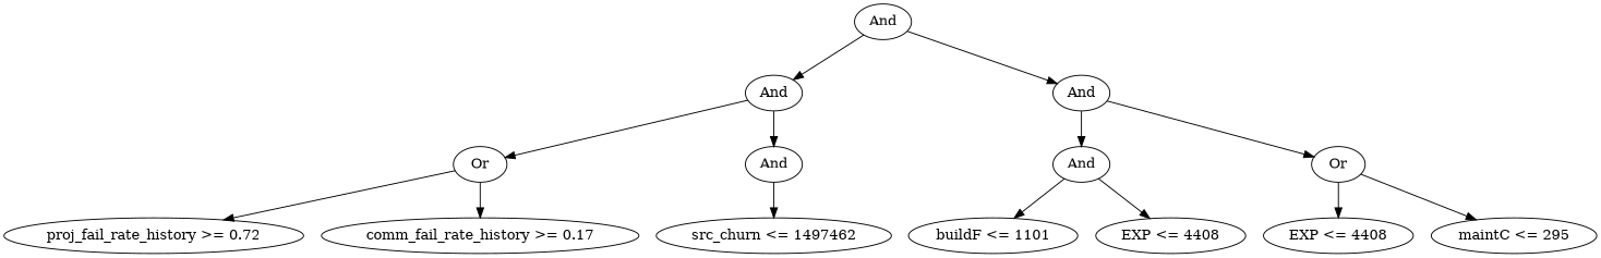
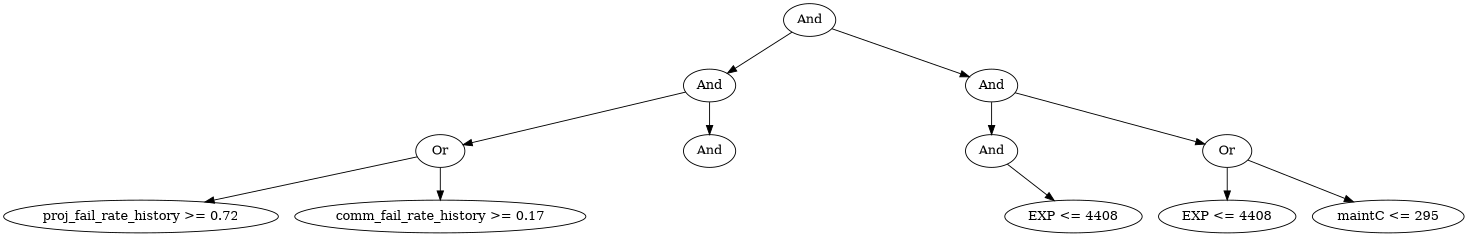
  digraph {
    fontname="DejaVu Serif"
    node [fontname="DejaVu Serif"]
    edge [fontname="DejaVu Serif"]
    n1 [height=0.5 label=And width=0.75]
    n2 [height=0.5 label=And width=0.75]
    n3 [height=0.5 label=And width=0.75]
    n4 [height=0.5 label=Or width=0.75]
    n5 [height=0.5 label=And width=0.75]
    n6 [height=0.5 label=And width=0.75]
    n7 [height=0.5 label=Or width=0.75]
    n8 [height=0.5 label="proj_fail_rate_history >= 0.72" width=3.34]
    n9 [height=0.5 label="comm_fail_rate_history >= 0.17" width=3.5566]
-   n10 [height=0.5 label="src_churn <= 1497462" width=2.5998]
-   n11 [height=0.5 label="buildF <= 1101" width=1.8776]
    n12 [height=0.5 label="EXP <= 4408" width=1.6971]
    n13 [height=0.5 label="EXP <= 4408" width=1.6971]
    n14 [height=0.5 label="maintC <= 295" width=1.8234]
    n1 -> n2
    n1 -> n3
    n2 -> n4
    n2 -> n5
    n3 -> n6
    n3 -> n7
    n4 -> n8
    n4 -> n9
-   n5 -> n10
-   n6 -> n11
    n6 -> n12
    n7 -> n13
    n7 -> n14
  }
